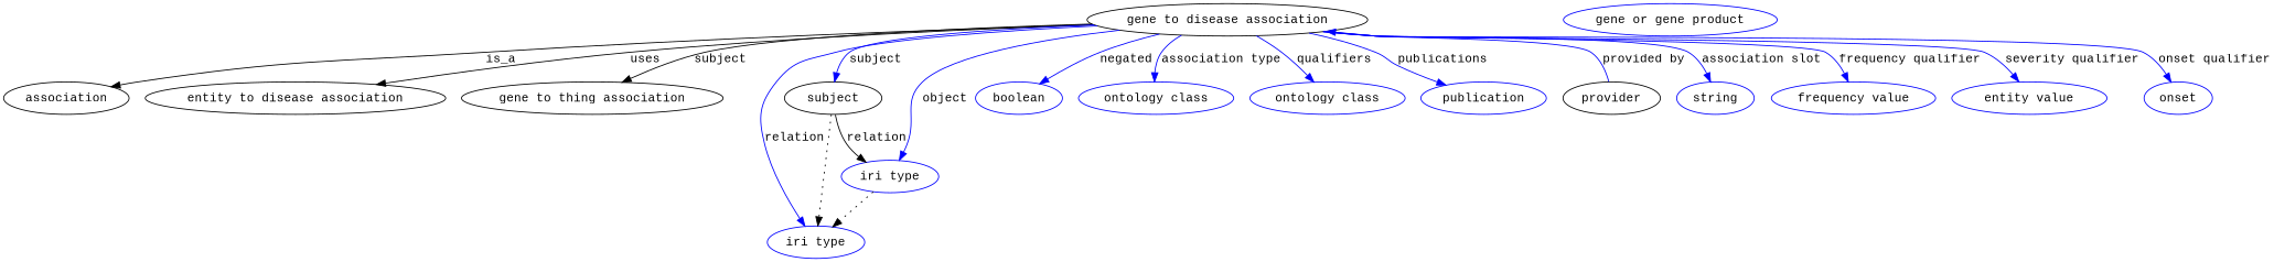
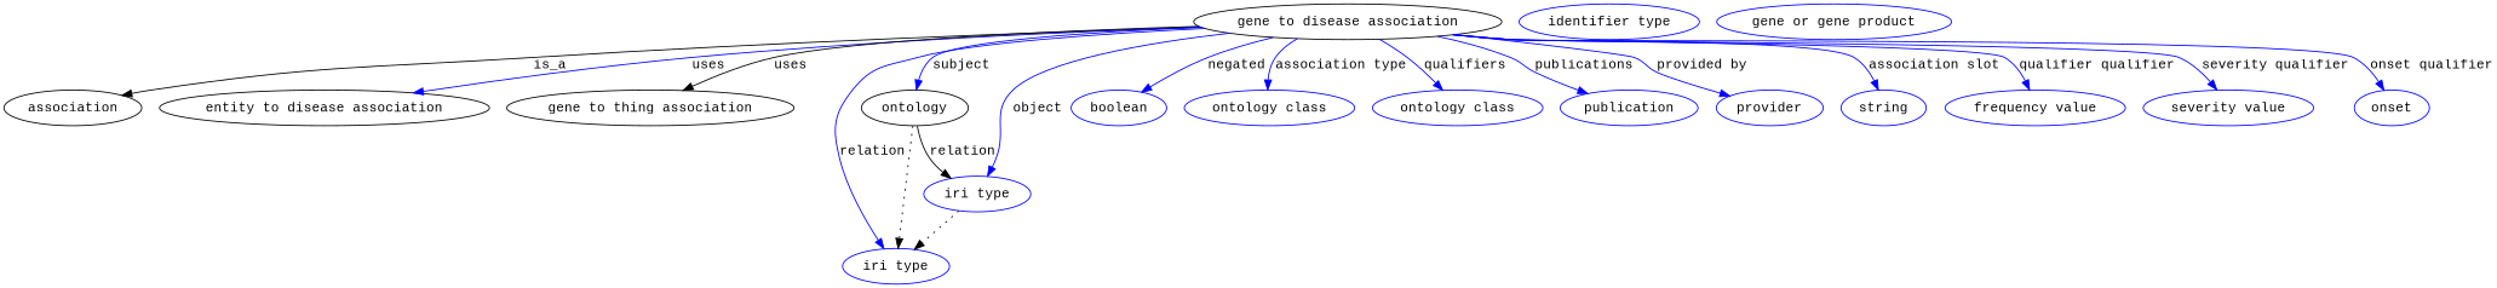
  digraph {
    fontname="Liberation Mono"
    node [fontname="Liberation Mono" color=blue]
    edge [fontname="Liberation Mono" color=blue style=solid]
    n1 [height=0.5 label="gene to disease association" width=2.9207 color=""]
    association [height=0.5 width=1.3723 color=""]
    "entity to disease association" [height=0.5 width=3.0164 color=""]
    "gene to thing association" [height=0.5 width=2.7163 color=""]
-   subject [height=0.5 width=0.97656 color=""]
+   subject [height=0.5 width=0.97656 label=ontology color=""]
    n6 [height=0.5 label="iri type" width=0.9834]
    n7 [height=0.5 label="iri type" width=0.9834]
    n8 [height=0.5 label=boolean width=1.0584]
    n9 [height=0.5 label="ontology class" width=1.6931]
    n10 [height=0.5 label="ontology class" width=1.6931]
    n11 [height=0.5 label=publication width=1.3859]
-   n12 [color=black height=0.5 label=provider width=1.1129]
+   n12 [height=0.5 label=provider width=1.1129]
    n13 [height=0.5 label=string width=0.8403]
    n14 [height=0.5 label="frequency value" width=1.8561]
-   n15 [height=0.5 label="entity value" width=1.6517]
+   n15 [height=0.5 label="severity value" width=1.6517]
    n16 [height=0.5 label=onset width=0.79928]
+   n17 [height=0.5 label="identifier type" width=1.652]
    n18 [height=0.5 label="gene or gene product" width=2.3474]
    n1 -> association [label=is_a color="" style=""]
-   n1 -> "entity to disease association" [label=uses color="" style=""]
-   n1 -> "gene to thing association" [label=subject color="" style=""]
+   n1 -> "entity to disease association" [label=uses style=""]
+   n1 -> "gene to thing association" [label=uses color="" style=""]
    n1 -> subject [label=subject]
    n1 -> n6 [label=relation]
    n1 -> n7 [label=object]
    n1 -> n8 [label=negated]
    n1 -> n9 [label="association type"]
    n1 -> n10 [label=qualifiers]
    n1 -> n11 [label=publications]
-   n12 -> n1 [label="provided by"]
+   n1 -> n12 [label="provided by"]
    n1 -> n13 [label="association slot"]
-   n1 -> n14 [label="frequency qualifier"]
+   n1 -> n14 [label="qualifier qualifier"]
    n1 -> n15 [label="severity qualifier"]
    n1 -> n16 [label="onset qualifier"]
    subject -> n6 [style=dotted color=""]
    subject -> n7 [label=relation color="" style=""]
    n7 -> n6 [style=dotted color=""]
  }
